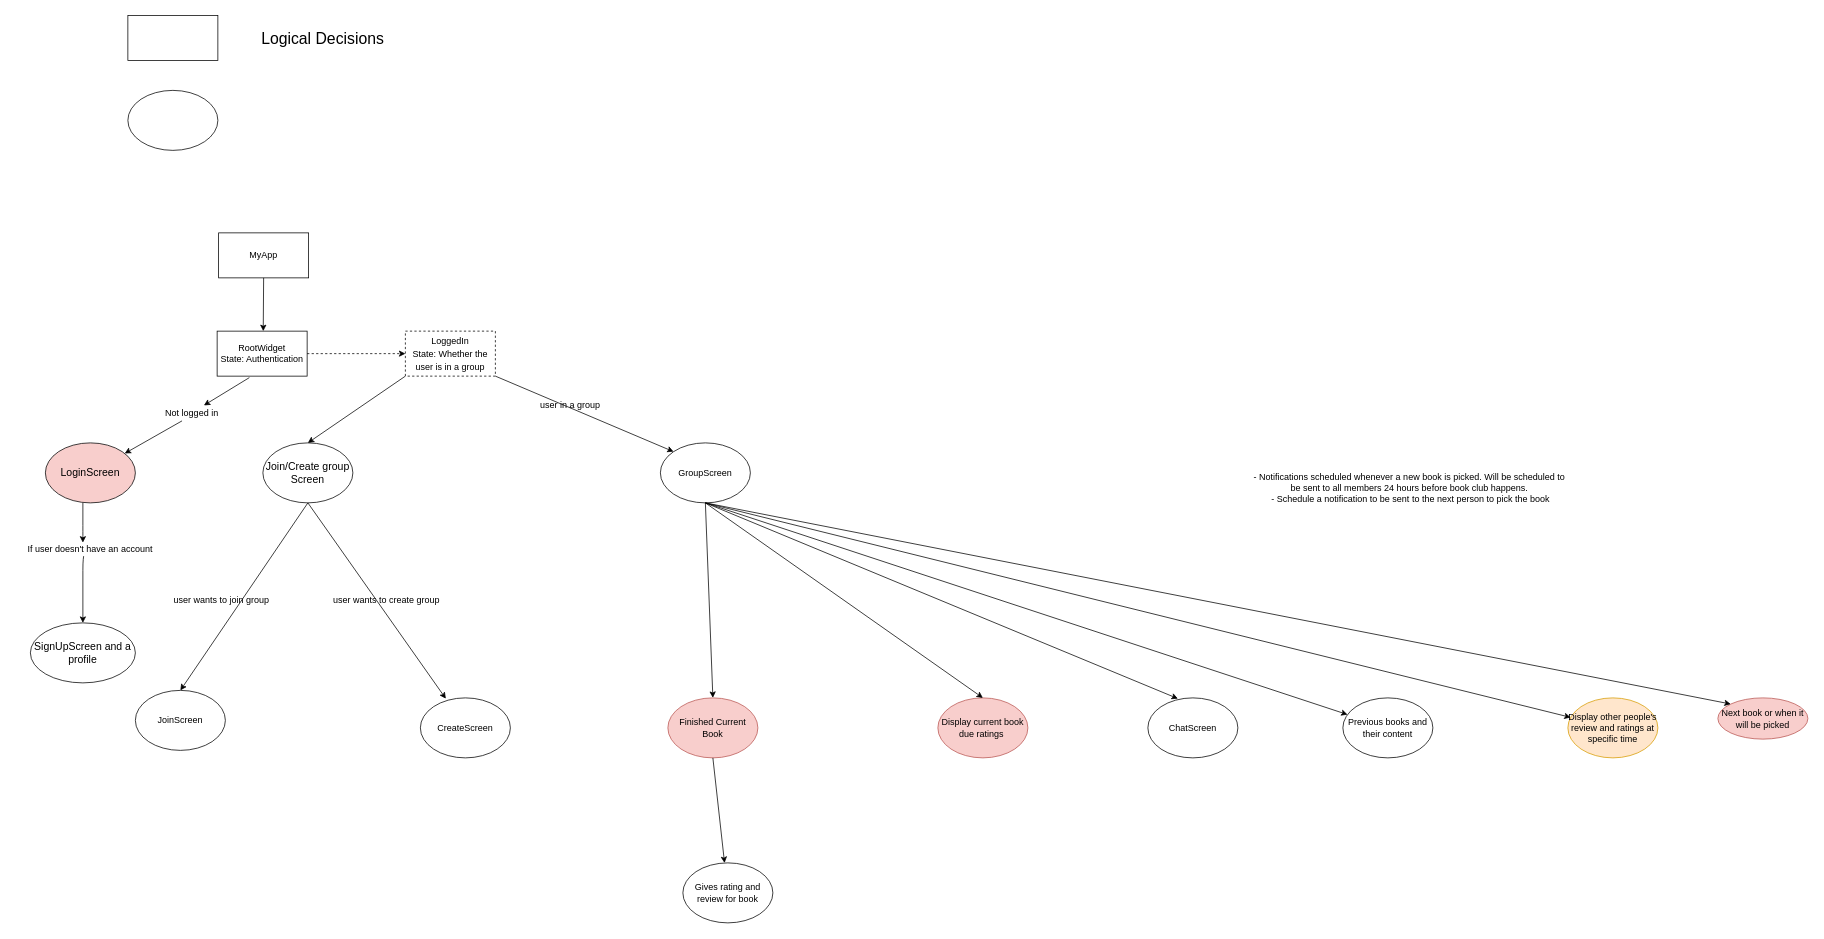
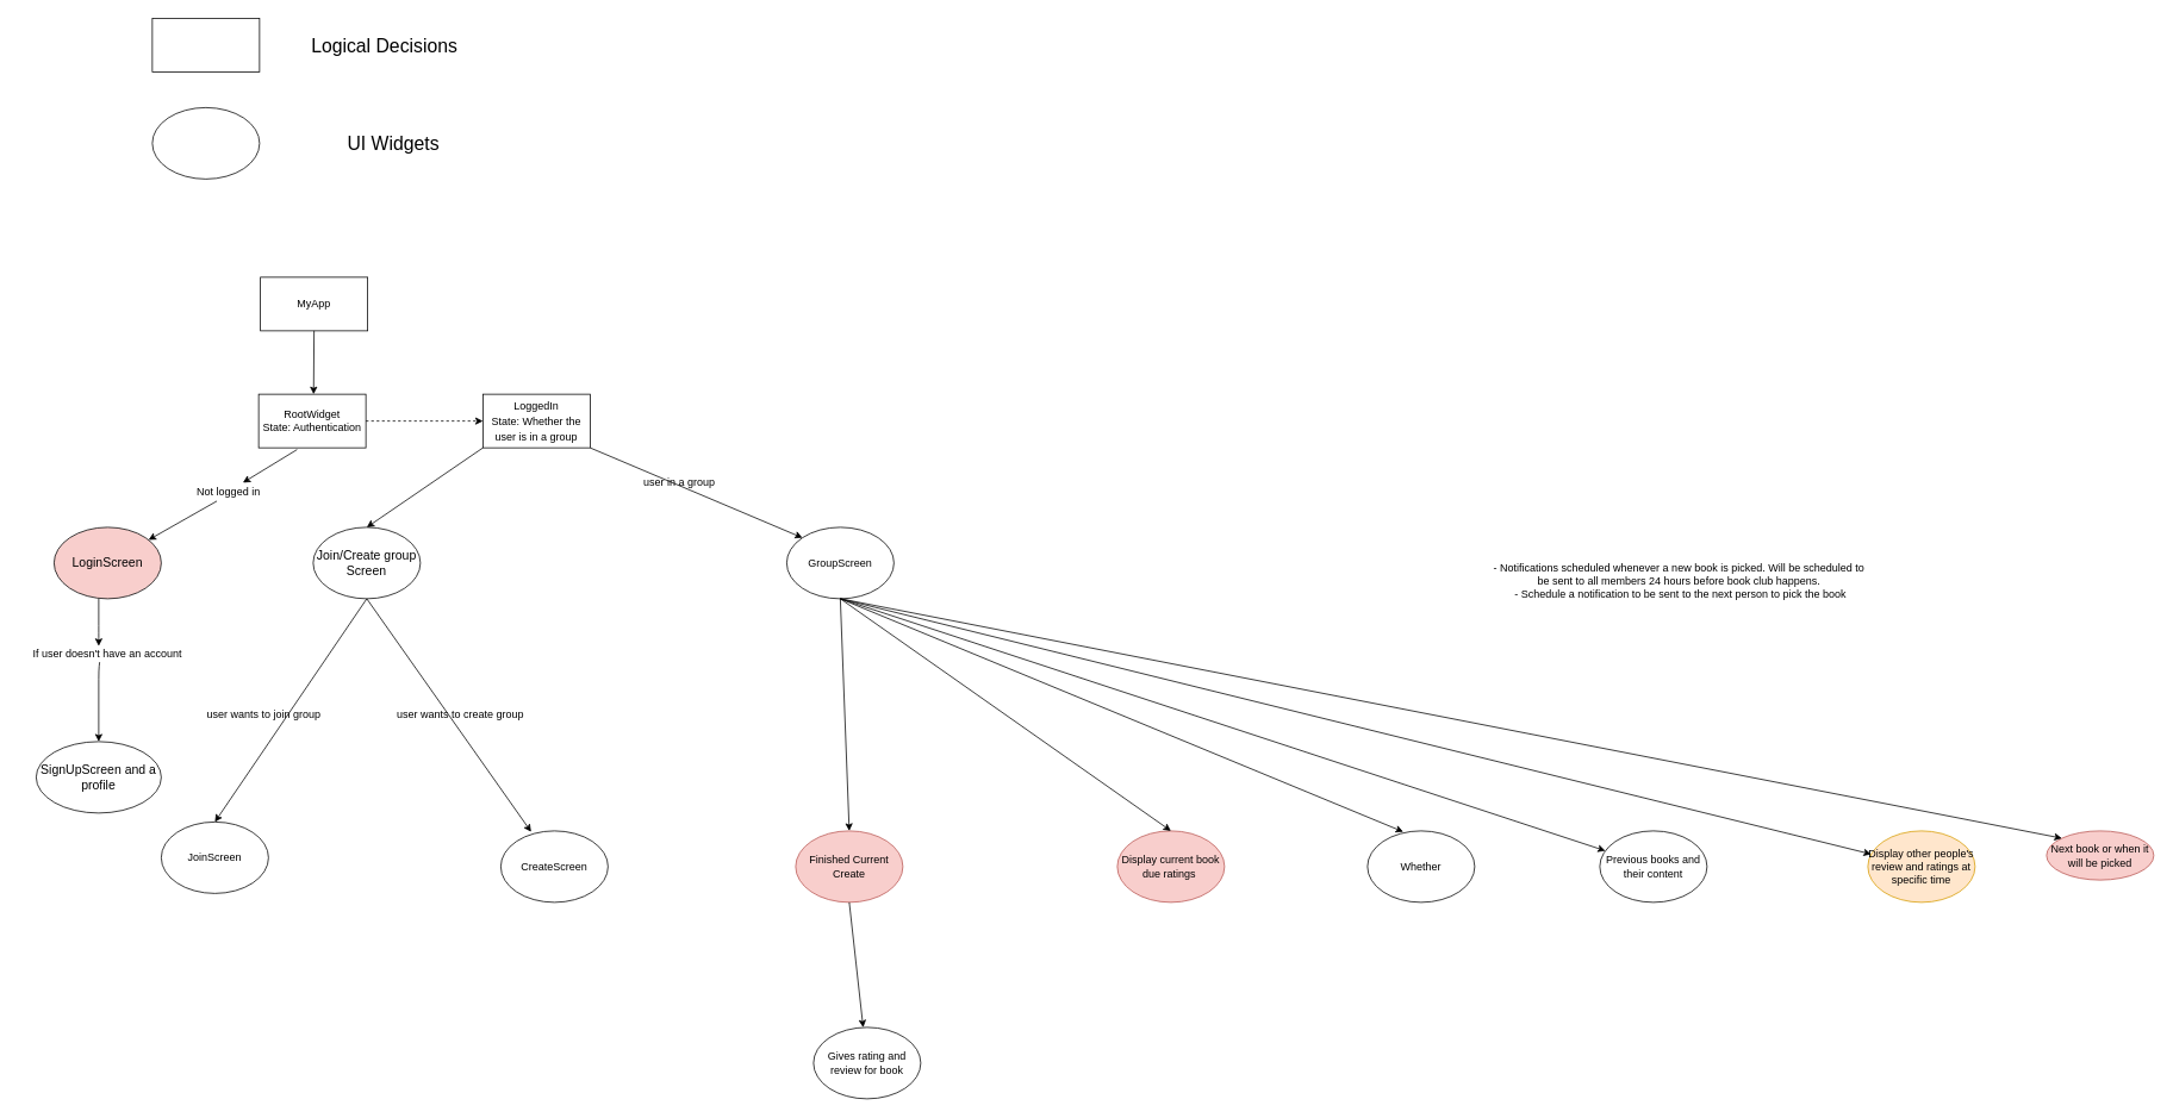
  <mxCell id="0" />
  <mxCell id="1" parent="0" />
  <mxCell id="2" value="" style="rounded=0;whiteSpace=wrap;html=1;" vertex="1" parent="1"><mxGeometry x="170" y="20" width="120" height="60" as="geometry" /></mxCell>
  <mxCell id="3" value="&lt;font style=&quot;font-size: 21px&quot;&gt;Logical&amp;nbsp;Decisions&lt;br&gt;&lt;/font&gt;" style="text;html=1;strokeColor=none;fillColor=none;align=center;verticalAlign=middle;whiteSpace=wrap;rounded=0;fontSize=18;" vertex="1" parent="1"><mxGeometry x="340" y="40" width="180" height="20" as="geometry" /></mxCell>
  <mxCell id="4" value="" style="ellipse;whiteSpace=wrap;html=1;fontSize=18;" vertex="1" parent="1"><mxGeometry x="170" y="120" width="120" height="80" as="geometry" /></mxCell>
+ <mxCell id="5" value="&lt;font style=&quot;font-size: 21px&quot;&gt;UI Widgets&lt;br&gt;&lt;/font&gt;" style="text;html=1;strokeColor=none;fillColor=none;align=center;verticalAlign=middle;whiteSpace=wrap;rounded=0;fontSize=18;" vertex="1" parent="1"><mxGeometry x="350" y="150" width="180" height="20" as="geometry" /></mxCell>
  <mxCell id="6" value="MyApp" style="rounded=0;whiteSpace=wrap;html=1;" vertex="1" parent="1"><mxGeometry x="291" y="310" width="120" height="60" as="geometry" /></mxCell>
  <mxCell id="7" value="RootWidget&lt;br&gt;State: Authentication" style="rounded=0;whiteSpace=wrap;html=1;" vertex="1" parent="1"><mxGeometry x="289" y="441" width="120" height="60" as="geometry" /></mxCell>
  <mxCell id="8" value="" style="endArrow=classic;html=1;fontSize=18;exitX=0.5;exitY=1;exitDx=0;exitDy=0;" edge="1" parent="1" source="6"><mxGeometry width="50" height="50" relative="1" as="geometry"><mxPoint x="350.5" y="381" as="sourcePoint" /><mxPoint x="350.5" y="441" as="targetPoint" /></mxGeometry></mxCell>
  <mxCell id="9" value="LoginScreen" style="ellipse;whiteSpace=wrap;html=1;fontSize=14;fillColor=#f8cecc;" vertex="1" parent="1"><mxGeometry x="60" y="590" width="120" height="80" as="geometry" /></mxCell>
  <mxCell id="10" value="" style="endArrow=classic;html=1;fontSize=18;exitX=0.358;exitY=1.033;exitDx=0;exitDy=0;exitPerimeter=0;" edge="1" parent="1" source="11" target="9"><mxGeometry width="50" height="50" relative="1" as="geometry"><mxPoint x="320" y="620" as="sourcePoint" /><mxPoint x="370" y="570" as="targetPoint" /></mxGeometry></mxCell>
  <mxCell id="11" value="&lt;font style=&quot;font-size: 12px;&quot;&gt;Not logged in&lt;/font&gt;" style="text;html=1;align=center;verticalAlign=middle;resizable=0;points=[];autosize=1;fontSize=12;" vertex="1" parent="1"><mxGeometry x="210" y="540" width="90" height="20" as="geometry" /></mxCell>
  <mxCell id="12" value="" style="endArrow=classic;html=1;fontSize=18;exitX=0.358;exitY=1.033;exitDx=0;exitDy=0;exitPerimeter=0;" edge="1" parent="1" source="7" target="11"><mxGeometry width="50" height="50" relative="1" as="geometry"><mxPoint x="331.96" y="502.98" as="sourcePoint" /><mxPoint x="164.535" y="603.195" as="targetPoint" /></mxGeometry></mxCell>
  <mxCell id="13" value="SignUpScreen and a profile" style="ellipse;whiteSpace=wrap;html=1;fontSize=14;" vertex="1" parent="1"><mxGeometry x="40" y="830" width="140" height="80" as="geometry" /></mxCell>
  <mxCell id="14" value="" style="endArrow=classic;html=1;fontSize=18;exitX=0.455;exitY=1.05;exitDx=0;exitDy=0;exitPerimeter=0;" edge="1" parent="1" source="15"><mxGeometry width="50" height="50" relative="1" as="geometry"><mxPoint x="110" y="670" as="sourcePoint" /><mxPoint x="110" y="830" as="targetPoint" /><Array as="points"><mxPoint x="110" y="750" /></Array></mxGeometry></mxCell>
  <mxCell id="15" value="&lt;font style=&quot;font-size: 12px&quot;&gt;If user doesn't have an account&lt;/font&gt;" style="text;html=1;strokeColor=none;fillColor=none;align=center;verticalAlign=middle;whiteSpace=wrap;rounded=0;fontSize=18;" vertex="1" parent="1"><mxGeometry x="20" y="720" width="200" height="20" as="geometry" /></mxCell>
  <mxCell id="16" value="" style="endArrow=classic;html=1;fontSize=18;" edge="1" parent="1"><mxGeometry width="50" height="50" relative="1" as="geometry"><mxPoint x="110" y="670" as="sourcePoint" /><mxPoint x="110" y="723" as="targetPoint" /><Array as="points"><mxPoint x="110" y="710" /></Array></mxGeometry></mxCell>
  <mxCell id="17" style="edgeStyle=orthogonalEdgeStyle;rounded=0;orthogonalLoop=1;jettySize=auto;html=1;fontSize=18;" edge="1" parent="1"><mxGeometry relative="1" as="geometry"><mxPoint x="110" y="740" as="sourcePoint" /><mxPoint x="110" y="740" as="targetPoint" /><Array as="points"><mxPoint x="110" y="740" /></Array></mxGeometry></mxCell>
- <mxCell id="18" value="&lt;font style=&quot;font-size: 12px&quot;&gt;LoggedIn&lt;br&gt;State: Whether the user is in a group&lt;/font&gt;" style="rounded=0;whiteSpace=wrap;html=1;fontSize=14;dashed=1;" vertex="1" parent="1"><mxGeometry x="540" y="441" width="120" height="60" as="geometry" /></mxCell>
+ <mxCell id="18" value="&lt;font style=&quot;font-size: 12px&quot;&gt;LoggedIn&lt;br&gt;State: Whether the user is in a group&lt;/font&gt;" style="rounded=0;whiteSpace=wrap;html=1;fontSize=14;" vertex="1" parent="1"><mxGeometry x="540" y="441" width="120" height="60" as="geometry" /></mxCell>
  <mxCell id="19" value="" style="endArrow=classic;html=1;fontSize=14;exitX=1;exitY=0.5;exitDx=0;exitDy=0;entryX=0;entryY=0.5;entryDx=0;entryDy=0;dashed=1;" edge="1" parent="1" source="7" target="18"><mxGeometry width="50" height="50" relative="1" as="geometry"><mxPoint x="400" y="450" as="sourcePoint" /><mxPoint x="450" y="400" as="targetPoint" /></mxGeometry></mxCell>
  <mxCell id="20" value="Join/Create group&lt;br&gt;Screen" style="ellipse;whiteSpace=wrap;html=1;fontSize=14;" vertex="1" parent="1"><mxGeometry x="350" y="590" width="120" height="80" as="geometry" /></mxCell>
  <mxCell id="21" value="" style="endArrow=classic;html=1;fontSize=14;exitX=0;exitY=1;exitDx=0;exitDy=0;entryX=0.5;entryY=0;entryDx=0;entryDy=0;" edge="1" parent="1" source="18" target="20"><mxGeometry width="50" height="50" relative="1" as="geometry"><mxPoint x="530" y="590" as="sourcePoint" /><mxPoint x="580" y="540" as="targetPoint" /></mxGeometry></mxCell>
  <mxCell id="22" value="GroupScreen" style="ellipse;whiteSpace=wrap;html=1;fontSize=12;" vertex="1" parent="1"><mxGeometry x="880" y="590" width="120" height="80" as="geometry" /></mxCell>
  <mxCell id="23" value="" style="endArrow=classic;html=1;fontSize=12;exitX=1;exitY=1;exitDx=0;exitDy=0;entryX=0;entryY=0;entryDx=0;entryDy=0;" edge="1" parent="1" source="18" target="22"><mxGeometry width="50" height="50" relative="1" as="geometry"><mxPoint x="530" y="690" as="sourcePoint" /><mxPoint x="580" y="640" as="targetPoint" /></mxGeometry></mxCell>
  <mxCell id="24" value="user in a group" style="text;html=1;strokeColor=none;fillColor=none;align=center;verticalAlign=middle;whiteSpace=wrap;rounded=0;fontSize=12;" vertex="1" parent="1"><mxGeometry x="710" y="530" width="100" height="20" as="geometry" /></mxCell>
  <mxCell id="25" value="CreateScreen" style="ellipse;whiteSpace=wrap;html=1;fontSize=12;" vertex="1" parent="1"><mxGeometry x="560" y="930" width="120" height="80" as="geometry" /></mxCell>
  <mxCell id="26" value="user wants to create group" style="text;html=1;strokeColor=none;fillColor=none;align=center;verticalAlign=middle;whiteSpace=wrap;rounded=0;fontSize=12;" vertex="1" parent="1"><mxGeometry x="420" y="790" width="190" height="20" as="geometry" /></mxCell>
  <mxCell id="27" value="JoinScreen" style="ellipse;whiteSpace=wrap;html=1;fontSize=12;" vertex="1" parent="1"><mxGeometry x="180" y="920" width="120" height="80" as="geometry" /></mxCell>
  <mxCell id="28" value="user wants to join group" style="text;html=1;strokeColor=none;fillColor=none;align=center;verticalAlign=middle;whiteSpace=wrap;rounded=0;fontSize=12;" vertex="1" parent="1"><mxGeometry x="230" y="790" width="130" height="20" as="geometry" /></mxCell>
  <mxCell id="29" value="" style="endArrow=classic;html=1;fontSize=12;entryX=0.283;entryY=0.013;entryDx=0;entryDy=0;entryPerimeter=0;exitX=0.5;exitY=1;exitDx=0;exitDy=0;" edge="1" parent="1" source="20" target="25"><mxGeometry width="50" height="50" relative="1" as="geometry"><mxPoint x="530" y="850" as="sourcePoint" /><mxPoint x="580" y="800" as="targetPoint" /></mxGeometry></mxCell>
  <mxCell id="30" value="" style="endArrow=classic;html=1;fontSize=12;exitX=0.5;exitY=1;exitDx=0;exitDy=0;entryX=0.5;entryY=0;entryDx=0;entryDy=0;" edge="1" parent="1" source="20" target="27"><mxGeometry width="50" height="50" relative="1" as="geometry"><mxPoint x="530" y="850" as="sourcePoint" /><mxPoint x="580" y="800" as="targetPoint" /></mxGeometry></mxCell>
- <mxCell id="31" value="Finished Current Book" style="ellipse;whiteSpace=wrap;html=1;fontSize=12;fillColor=#f8cecc;strokeColor=#b85450;" vertex="1" parent="1"><mxGeometry x="890" y="930" width="120" height="80" as="geometry" /></mxCell>
+ <mxCell id="31" value="Finished Current Create" style="ellipse;whiteSpace=wrap;html=1;fontSize=12;fillColor=#f8cecc;strokeColor=#b85450;" vertex="1" parent="1"><mxGeometry x="890" y="930" width="120" height="80" as="geometry" /></mxCell>
  <mxCell id="32" value="" style="endArrow=classic;html=1;fontSize=12;exitX=0.5;exitY=1;exitDx=0;exitDy=0;entryX=0.5;entryY=0;entryDx=0;entryDy=0;" edge="1" parent="1" source="22" target="31"><mxGeometry width="50" height="50" relative="1" as="geometry"><mxPoint x="810" y="840" as="sourcePoint" /><mxPoint x="860" y="790" as="targetPoint" /></mxGeometry></mxCell>
  <mxCell id="33" value="Gives rating and review for book" style="ellipse;whiteSpace=wrap;html=1;fontSize=12;" vertex="1" parent="1"><mxGeometry x="910" y="1150" width="120" height="80" as="geometry" /></mxCell>
  <mxCell id="34" value="" style="endArrow=classic;html=1;fontSize=12;exitX=0.5;exitY=1;exitDx=0;exitDy=0;" edge="1" parent="1" source="31" target="33"><mxGeometry width="50" height="50" relative="1" as="geometry"><mxPoint x="810" y="1040" as="sourcePoint" /><mxPoint x="860" y="990" as="targetPoint" /></mxGeometry></mxCell>
  <mxCell id="35" value="Display current book due ratings&amp;nbsp;" style="ellipse;whiteSpace=wrap;html=1;fontSize=12;fillColor=#f8cecc;strokeColor=#b85450;" vertex="1" parent="1"><mxGeometry x="1250" y="930" width="120" height="80" as="geometry" /></mxCell>
  <mxCell id="36" value="" style="endArrow=classic;html=1;fontSize=12;entryX=0.5;entryY=0;entryDx=0;entryDy=0;" edge="1" parent="1" target="35"><mxGeometry width="50" height="50" relative="1" as="geometry"><mxPoint x="940" y="670" as="sourcePoint" /><mxPoint x="1120" y="770" as="targetPoint" /><Array as="points"><mxPoint x="940" y="670" /></Array></mxGeometry></mxCell>
- <mxCell id="37" value="ChatScreen" style="ellipse;whiteSpace=wrap;html=1;fontSize=12;" vertex="1" parent="1"><mxGeometry x="1530" y="930" width="120" height="80" as="geometry" /></mxCell>
+ <mxCell id="37" value="Whether" style="ellipse;whiteSpace=wrap;html=1;fontSize=12;" vertex="1" parent="1"><mxGeometry x="1530" y="930" width="120" height="80" as="geometry" /></mxCell>
  <mxCell id="38" value="" style="endArrow=classic;html=1;fontSize=12;" edge="1" parent="1"><mxGeometry width="50" height="50" relative="1" as="geometry"><mxPoint x="940" y="670" as="sourcePoint" /><mxPoint x="1570" y="931" as="targetPoint" /></mxGeometry></mxCell>
  <mxCell id="39" value="Previous books and their content" style="ellipse;whiteSpace=wrap;html=1;fontSize=12;" vertex="1" parent="1"><mxGeometry x="1790" y="930" width="120" height="80" as="geometry" /></mxCell>
  <mxCell id="40" value="" style="endArrow=classic;html=1;fontSize=12;" edge="1" parent="1" target="39"><mxGeometry width="50" height="50" relative="1" as="geometry"><mxPoint x="940" y="670" as="sourcePoint" /><mxPoint x="1400" y="860" as="targetPoint" /></mxGeometry></mxCell>
  <mxCell id="41" value="Display other people's review and ratings at specific time" style="ellipse;whiteSpace=wrap;html=1;fontSize=12;fillColor=#ffe6cc;strokeColor=#d79b00;" vertex="1" parent="1"><mxGeometry x="2090" y="930" width="120" height="80" as="geometry" /></mxCell>
  <mxCell id="42" value="" style="endArrow=classic;html=1;fontSize=12;exitX=0.5;exitY=1;exitDx=0;exitDy=0;" edge="1" parent="1" source="22" target="41"><mxGeometry width="50" height="50" relative="1" as="geometry"><mxPoint x="1240" y="890" as="sourcePoint" /><mxPoint x="1670" y="850" as="targetPoint" /></mxGeometry></mxCell>
  <mxCell id="43" value="Next book or when it will be picked" style="ellipse;whiteSpace=wrap;html=1;fontSize=12;fillColor=#f8cecc;strokeColor=#b85450;" vertex="1" parent="1"><mxGeometry x="2290" y="930" width="120" height="55" as="geometry" /></mxCell>
  <mxCell id="44" value="" style="endArrow=classic;html=1;fontSize=12;exitX=0.5;exitY=1;exitDx=0;exitDy=0;entryX=0;entryY=0;entryDx=0;entryDy=0;" edge="1" parent="1" source="22" target="43"><mxGeometry width="50" height="50" relative="1" as="geometry"><mxPoint x="1240" y="880" as="sourcePoint" /><mxPoint x="2220" y="920" as="targetPoint" /></mxGeometry></mxCell>
  <mxCell id="45" value="- Notifications scheduled whenever a new book is picked. Will be scheduled to&amp;nbsp;&lt;br&gt;be sent to all members 24 hours before book club happens.&amp;nbsp;&lt;br&gt;- Schedule a notification to be sent to the next person to pick the book" style="text;html=1;align=center;verticalAlign=middle;resizable=0;points=[];autosize=1;fontSize=12;" vertex="1" parent="1"><mxGeometry x="1665" y="625" width="430" height="50" as="geometry" /></mxCell>
